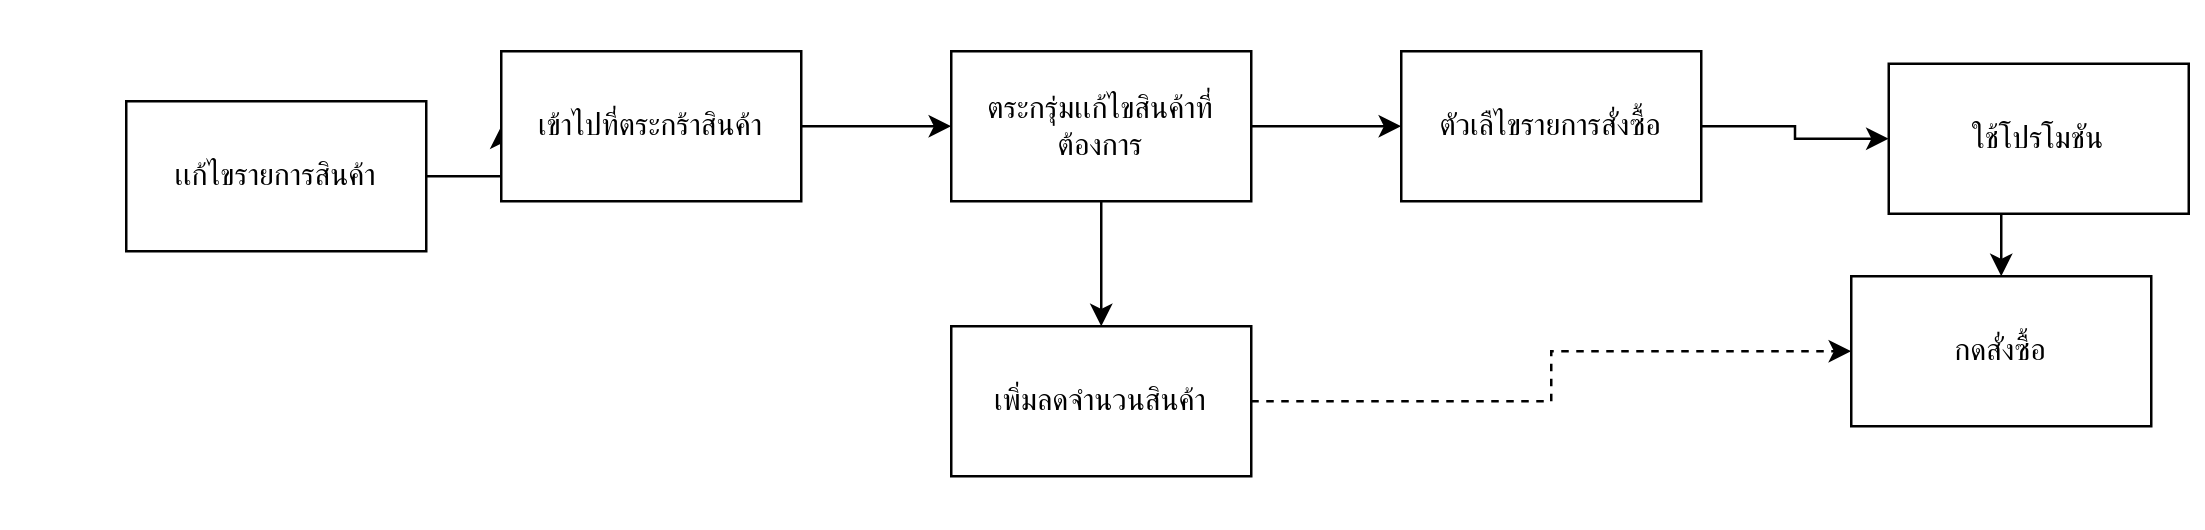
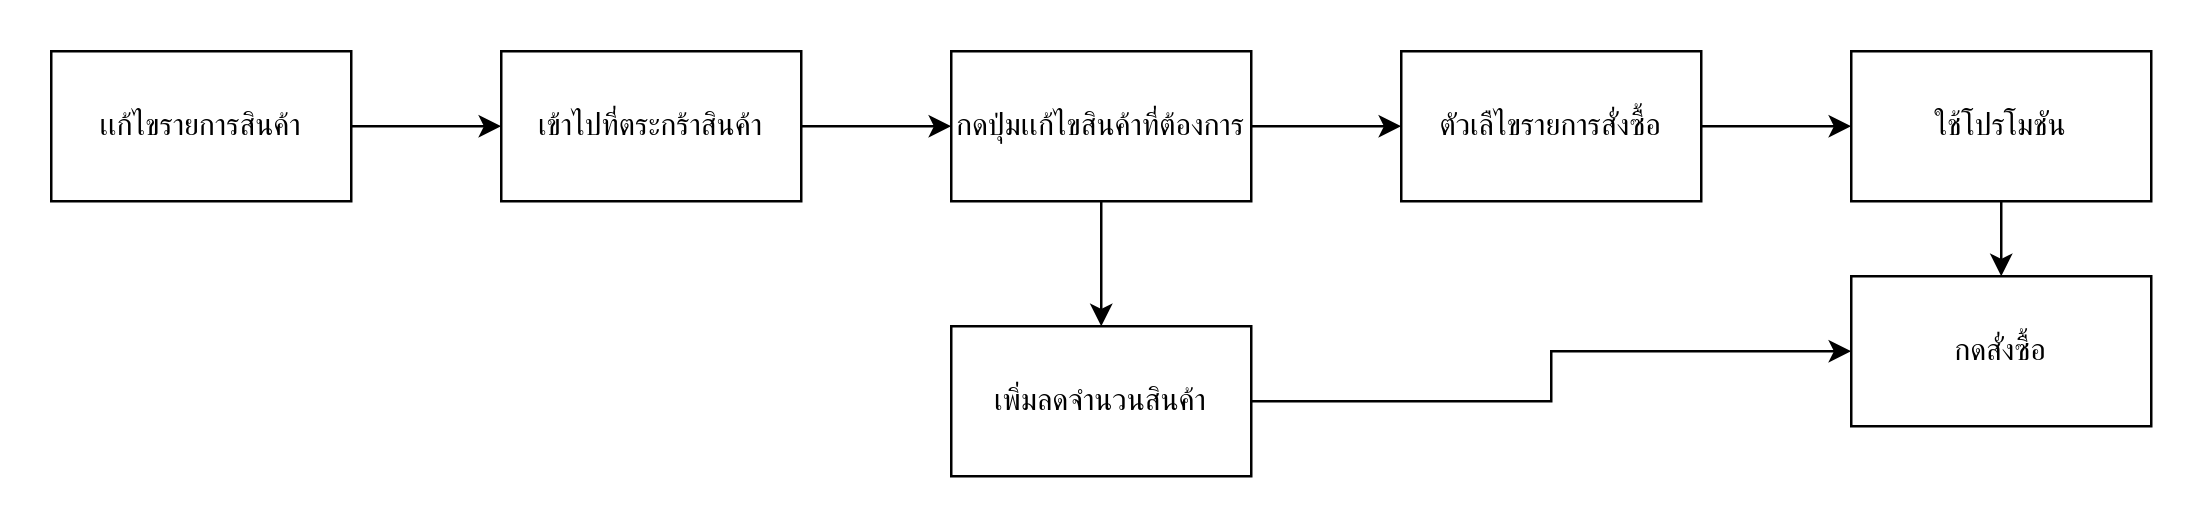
  <mxCell id="0" />
  <mxCell id="1" parent="0" />
  <mxCell id="2" style="edgeStyle=orthogonalEdgeStyle;rounded=0;orthogonalLoop=1;jettySize=auto;html=1;exitX=1;exitY=0.5;exitDx=0;exitDy=0;entryX=0;entryY=0.5;entryDx=0;entryDy=0;" edge="1" parent="1" source="3" target="5"><mxGeometry relative="1" as="geometry" /></mxCell>
- <mxCell id="3" value="เเก้ไขรายการสินค้า" style="rounded=0;whiteSpace=wrap;html=1;" vertex="1" parent="1"><mxGeometry x="50" y="40" width="120" height="60" as="geometry" /></mxCell>
+ <mxCell id="3" value="เเก้ไขรายการสินค้า" style="rounded=0;whiteSpace=wrap;html=1;" vertex="1" parent="1"><mxGeometry x="20" y="20" width="120" height="60" as="geometry" /></mxCell>
  <mxCell id="4" style="edgeStyle=orthogonalEdgeStyle;rounded=0;orthogonalLoop=1;jettySize=auto;html=1;exitX=1;exitY=0.5;exitDx=0;exitDy=0;" edge="1" parent="1" source="5" target="8"><mxGeometry relative="1" as="geometry" /></mxCell>
  <mxCell id="5" value="เข้าไปที่ตระกร้าสินค้า" style="rounded=0;whiteSpace=wrap;html=1;" vertex="1" parent="1"><mxGeometry x="200" y="20" width="120" height="60" as="geometry" /></mxCell>
  <mxCell id="6" style="edgeStyle=orthogonalEdgeStyle;rounded=0;orthogonalLoop=1;jettySize=auto;html=1;exitX=0.5;exitY=1;exitDx=0;exitDy=0;entryX=0.5;entryY=0;entryDx=0;entryDy=0;" edge="1" parent="1" source="8" target="10"><mxGeometry relative="1" as="geometry" /></mxCell>
  <mxCell id="7" style="edgeStyle=orthogonalEdgeStyle;rounded=0;orthogonalLoop=1;jettySize=auto;html=1;exitX=1;exitY=0.5;exitDx=0;exitDy=0;entryX=0;entryY=0.5;entryDx=0;entryDy=0;" edge="1" parent="1" source="8" target="12"><mxGeometry relative="1" as="geometry" /></mxCell>
- <mxCell id="8" value="ตระกรุ่มเเก้ไขสินค้าที่ต้องการ" style="rounded=0;whiteSpace=wrap;html=1;" vertex="1" parent="1"><mxGeometry x="380" y="20" width="120" height="60" as="geometry" /></mxCell>
- <mxCell id="9" style="edgeStyle=orthogonalEdgeStyle;rounded=0;orthogonalLoop=1;jettySize=auto;html=1;exitX=1;exitY=0.5;exitDx=0;exitDy=0;dashed=1;" edge="1" parent="1" source="10" target="15"><mxGeometry relative="1" as="geometry" /></mxCell>
+ <mxCell id="8" value="กดปุ่มเเก้ไขสินค้าที่ต้องการ" style="rounded=0;whiteSpace=wrap;html=1;" vertex="1" parent="1"><mxGeometry x="380" y="20" width="120" height="60" as="geometry" /></mxCell>
+ <mxCell id="9" style="edgeStyle=orthogonalEdgeStyle;rounded=0;orthogonalLoop=1;jettySize=auto;html=1;exitX=1;exitY=0.5;exitDx=0;exitDy=0;" edge="1" parent="1" source="10" target="15"><mxGeometry relative="1" as="geometry" /></mxCell>
  <mxCell id="10" value="เพิ่มลดจำนวนสินค้า" style="rounded=0;whiteSpace=wrap;html=1;" vertex="1" parent="1"><mxGeometry x="380" y="130" width="120" height="60" as="geometry" /></mxCell>
  <mxCell id="11" style="edgeStyle=orthogonalEdgeStyle;rounded=0;orthogonalLoop=1;jettySize=auto;html=1;exitX=1;exitY=0.5;exitDx=0;exitDy=0;" edge="1" parent="1" source="12" target="14"><mxGeometry relative="1" as="geometry" /></mxCell>
  <mxCell id="12" value="ตัวเลืไขรายการสั่งซื้อ" style="rounded=0;whiteSpace=wrap;html=1;" vertex="1" parent="1"><mxGeometry x="560" y="20" width="120" height="60" as="geometry" /></mxCell>
  <mxCell id="13" style="edgeStyle=orthogonalEdgeStyle;rounded=0;orthogonalLoop=1;jettySize=auto;html=1;exitX=0.5;exitY=1;exitDx=0;exitDy=0;entryX=0.5;entryY=0;entryDx=0;entryDy=0;" edge="1" parent="1" source="14" target="15"><mxGeometry relative="1" as="geometry" /></mxCell>
- <mxCell id="14" value="ใช้โปรโมชัน" style="rounded=0;whiteSpace=wrap;html=1;" vertex="1" parent="1"><mxGeometry x="755" y="25" width="120" height="60" as="geometry" /></mxCell>
+ <mxCell id="14" value="ใช้โปรโมชัน" style="rounded=0;whiteSpace=wrap;html=1;" vertex="1" parent="1"><mxGeometry x="740" y="20" width="120" height="60" as="geometry" /></mxCell>
  <mxCell id="15" value="กดสั่งซื้อ" style="rounded=0;whiteSpace=wrap;html=1;" vertex="1" parent="1"><mxGeometry x="740" y="110" width="120" height="60" as="geometry" /></mxCell>
